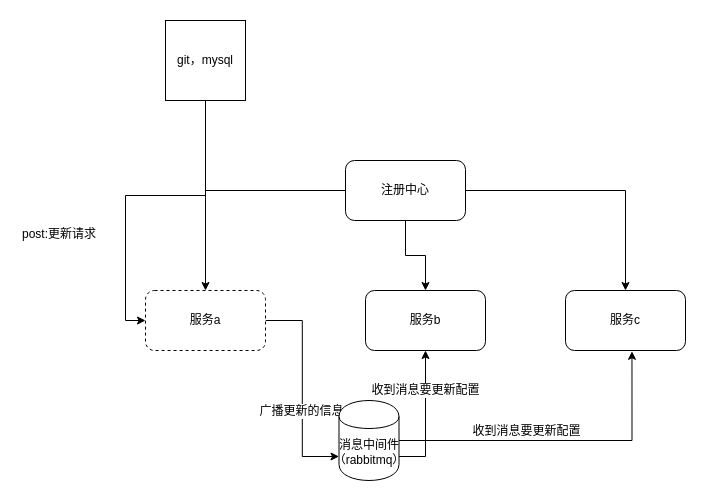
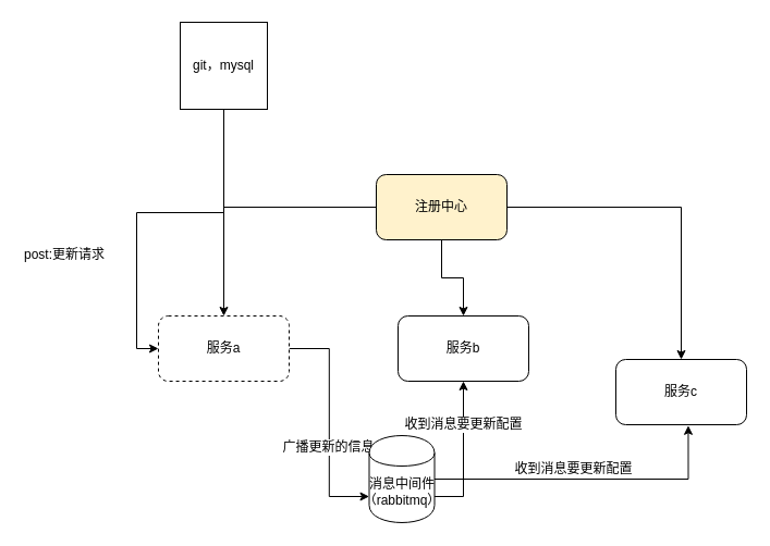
  <mxCell id="0" />
  <mxCell id="1" parent="0" />
  <mxCell id="2" style="edgeStyle=orthogonalEdgeStyle;rounded=0;orthogonalLoop=1;jettySize=auto;html=1;entryX=0;entryY=0.5;entryDx=0;entryDy=0;" edge="1" parent="1" source="3" target="10"><mxGeometry relative="1" as="geometry" /></mxCell>
  <mxCell id="3" value="git，mysql" style="whiteSpace=wrap;html=1;aspect=fixed;" vertex="1" parent="1"><mxGeometry x="165" y="20" width="80" height="80" as="geometry" /></mxCell>
  <mxCell id="4" style="edgeStyle=orthogonalEdgeStyle;rounded=0;orthogonalLoop=1;jettySize=auto;html=1;" edge="1" parent="1" source="7" target="10"><mxGeometry relative="1" as="geometry" /></mxCell>
  <mxCell id="5" style="edgeStyle=orthogonalEdgeStyle;rounded=0;orthogonalLoop=1;jettySize=auto;html=1;entryX=0.5;entryY=0;entryDx=0;entryDy=0;" edge="1" parent="1" source="7" target="11"><mxGeometry relative="1" as="geometry" /></mxCell>
  <mxCell id="6" style="edgeStyle=orthogonalEdgeStyle;rounded=0;orthogonalLoop=1;jettySize=auto;html=1;entryX=0.5;entryY=0;entryDx=0;entryDy=0;" edge="1" parent="1" source="7" target="12"><mxGeometry relative="1" as="geometry" /></mxCell>
- <mxCell id="7" value="注册中心" style="rounded=1;whiteSpace=wrap;html=1;" vertex="1" parent="1"><mxGeometry x="345" y="160" width="120" height="60" as="geometry" /></mxCell>
+ <mxCell id="7" value="注册中心" style="rounded=1;whiteSpace=wrap;html=1;fillColor=#fff2cc;" vertex="1" parent="1"><mxGeometry x="345" y="160" width="120" height="60" as="geometry" /></mxCell>
  <mxCell id="8" style="edgeStyle=orthogonalEdgeStyle;rounded=0;orthogonalLoop=1;jettySize=auto;html=1;entryX=0;entryY=0.7;entryDx=0;entryDy=0;" edge="1" parent="1" source="10" target="16"><mxGeometry relative="1" as="geometry" /></mxCell>
  <mxCell id="9" value="广播更新的信息" style="text;html=1;resizable=0;points=[];align=center;verticalAlign=middle;labelBackgroundColor=#ffffff;" vertex="1" connectable="0" parent="8"><mxGeometry x="0.211" y="-1" relative="1" as="geometry"><mxPoint as="offset" /></mxGeometry></mxCell>
  <mxCell id="10" value="服务a" style="rounded=1;whiteSpace=wrap;html=1;dashed=1;" vertex="1" parent="1"><mxGeometry x="145" y="290" width="120" height="60" as="geometry" /></mxCell>
  <mxCell id="11" value="服务b" style="rounded=1;whiteSpace=wrap;html=1;" vertex="1" parent="1"><mxGeometry x="365" y="290" width="120" height="60" as="geometry" /></mxCell>
- <mxCell id="12" value="服务c" style="rounded=1;whiteSpace=wrap;html=1;" vertex="1" parent="1"><mxGeometry x="565" y="290" width="120" height="60" as="geometry" /></mxCell>
+ <mxCell id="12" value="服务c" style="rounded=1;whiteSpace=wrap;html=1;" vertex="1" parent="1"><mxGeometry x="565" y="330" width="120" height="60" as="geometry" /></mxCell>
  <mxCell id="13" style="edgeStyle=orthogonalEdgeStyle;rounded=0;orthogonalLoop=1;jettySize=auto;html=1;exitX=1;exitY=0.7;exitDx=0;exitDy=0;entryX=0.5;entryY=1;entryDx=0;entryDy=0;" edge="1" parent="1" source="16" target="11"><mxGeometry relative="1" as="geometry" /></mxCell>
  <mxCell id="14" value="收到消息要更新配置" style="text;html=1;resizable=0;points=[];align=center;verticalAlign=middle;labelBackgroundColor=#ffffff;" vertex="1" connectable="0" parent="13"><mxGeometry x="0.399" y="1" relative="1" as="geometry"><mxPoint as="offset" /></mxGeometry></mxCell>
  <mxCell id="15" style="edgeStyle=orthogonalEdgeStyle;rounded=0;orthogonalLoop=1;jettySize=auto;html=1;entryX=0.554;entryY=1.013;entryDx=0;entryDy=0;entryPerimeter=0;" edge="1" parent="1" source="16" target="12"><mxGeometry relative="1" as="geometry" /></mxCell>
  <mxCell id="16" value="消息中间件（rabbitmq）" style="shape=cylinder;whiteSpace=wrap;html=1;boundedLbl=1;backgroundOutline=1;" vertex="1" parent="1"><mxGeometry x="338.5" y="400" width="60" height="80" as="geometry" /></mxCell>
  <mxCell id="17" value="post:更新请求" style="text;html=1;resizable=0;points=[];autosize=1;align=left;verticalAlign=top;spacingTop=-4;" vertex="1" parent="1"><mxGeometry x="20" y="224" width="90" height="20" as="geometry" /></mxCell>
  <mxCell id="18" value="收到消息要更新配置" style="text;html=1;resizable=0;points=[];align=center;verticalAlign=middle;labelBackgroundColor=#ffffff;" vertex="1" connectable="0" parent="1"><mxGeometry x="525.241" y="430.069" as="geometry"><mxPoint as="offset" /></mxGeometry></mxCell>
